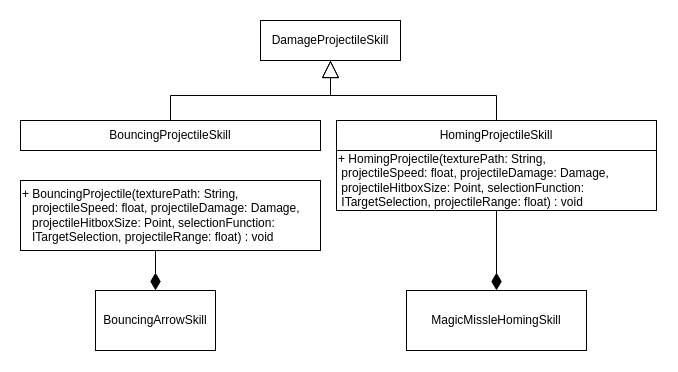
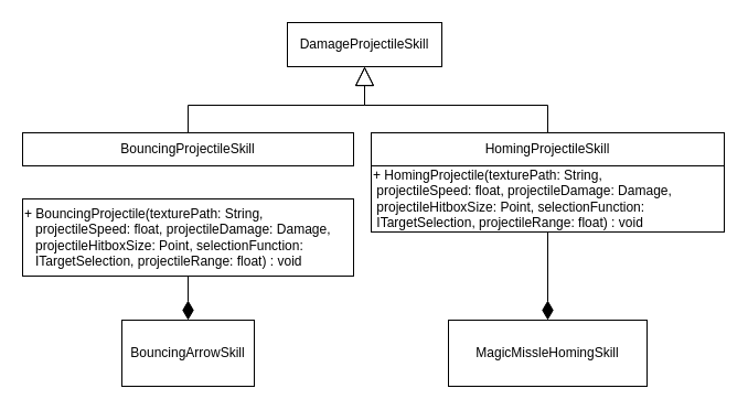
  <mxCell id="0" />
  <mxCell id="1" parent="0" />
  <mxCell id="2" value="DamageProjectileSkill" style="rounded=0;whiteSpace=wrap;html=1;" vertex="1" parent="1"><mxGeometry x="260" y="20" width="140" height="40" as="geometry" /></mxCell>
  <mxCell id="3" style="edgeStyle=orthogonalEdgeStyle;rounded=0;orthogonalLoop=1;jettySize=auto;html=1;exitX=0.5;exitY=0;exitDx=0;exitDy=0;entryX=0.5;entryY=1;entryDx=0;entryDy=0;endArrow=block;endFill=0;startSize=7;endSize=15;" edge="1" parent="1" source="12" target="2"><mxGeometry relative="1" as="geometry" /></mxCell>
  <mxCell id="4" style="edgeStyle=orthogonalEdgeStyle;rounded=0;orthogonalLoop=1;jettySize=auto;html=1;exitX=0.5;exitY=0;exitDx=0;exitDy=0;entryX=0.5;entryY=1;entryDx=0;entryDy=0;endArrow=block;endFill=0;endSize=15;" edge="1" parent="1" source="10" target="2"><mxGeometry relative="1" as="geometry" /></mxCell>
  <mxCell id="5" style="edgeStyle=orthogonalEdgeStyle;rounded=0;orthogonalLoop=1;jettySize=auto;html=1;exitX=0.5;exitY=1;exitDx=0;exitDy=0;entryX=0.5;entryY=0;entryDx=0;entryDy=0;endArrow=diamondThin;endFill=1;endSize=15;" edge="1" parent="1" source="13" target="7"><mxGeometry relative="1" as="geometry" /></mxCell>
  <mxCell id="6" style="edgeStyle=orthogonalEdgeStyle;rounded=0;orthogonalLoop=1;jettySize=auto;html=1;exitX=0.5;exitY=1;exitDx=0;exitDy=0;entryX=0.5;entryY=0;entryDx=0;entryDy=0;endArrow=diamondThin;endFill=1;endSize=15;" edge="1" parent="1" source="11" target="8"><mxGeometry relative="1" as="geometry" /></mxCell>
- <mxCell id="7" value="BouncingArrowSkill" style="rounded=0;whiteSpace=wrap;html=1;" vertex="1" parent="1"><mxGeometry x="95" y="290" width="120" height="60" as="geometry" /></mxCell>
+ <mxCell id="7" value="BouncingArrowSkill" style="rounded=0;whiteSpace=wrap;html=1;" vertex="1" parent="1"><mxGeometry x="110" y="290" width="120" height="60" as="geometry" /></mxCell>
  <mxCell id="8" value="MagicMissleHomingSkill" style="rounded=0;whiteSpace=wrap;html=1;" vertex="1" parent="1"><mxGeometry x="406" y="290" width="180" height="60" as="geometry" /></mxCell>
  <mxCell id="9" value="" style="group" vertex="1" connectable="0" parent="1"><mxGeometry x="336" y="120" width="320" height="120" as="geometry" /></mxCell>
  <mxCell id="10" value="HomingProjectileSkill" style="rounded=0;whiteSpace=wrap;html=1;" vertex="1" parent="9"><mxGeometry width="320" height="30" as="geometry" /></mxCell>
  <mxCell id="11" value="&lt;div style=&quot;&quot;&gt;&lt;span style=&quot;background-color: initial;&quot;&gt;+ HomingProjectile(texturePath: String,&amp;nbsp; &amp;nbsp; &amp;nbsp; &amp;nbsp; &amp;nbsp; &amp;nbsp; &amp;nbsp; &amp;nbsp; &amp;nbsp; &amp;nbsp; &amp;nbsp; &amp;nbsp; &amp;nbsp; &amp;nbsp; &amp;nbsp; &amp;nbsp; &amp;nbsp;projectileSpeed: float, projectileDamage: Damage,&amp;nbsp; &amp;nbsp; &amp;nbsp; &amp;nbsp; &amp;nbsp; &amp;nbsp; &amp;nbsp; &amp;nbsp;projectileHitboxSize: Point, selectionFunction:&amp;nbsp; &amp;nbsp; &amp;nbsp; &amp;nbsp; &amp;nbsp; &amp;nbsp; &amp;nbsp; &amp;nbsp; &amp;nbsp; &amp;nbsp; &amp;nbsp; &amp;nbsp;ITargetSelection, projectileRange: float) : void&lt;/span&gt;&lt;/div&gt;" style="rounded=0;whiteSpace=wrap;html=1;align=left;" vertex="1" parent="9"><mxGeometry y="30" width="320" height="60" as="geometry" /></mxCell>
  <mxCell id="12" value="BouncingProjectileSkill" style="rounded=0;whiteSpace=wrap;html=1;" vertex="1" parent="1"><mxGeometry x="20" y="120" width="300" height="30" as="geometry" /></mxCell>
  <mxCell id="13" value="+ BouncingProjectile(texturePath: String,&amp;nbsp; &amp;nbsp; &amp;nbsp; &amp;nbsp; &amp;nbsp; &amp;nbsp; &amp;nbsp; &amp;nbsp; &amp;nbsp; &amp;nbsp; &amp;nbsp; &amp;nbsp; &amp;nbsp; &amp;nbsp;projectileSpeed: float, projectileDamage: Damage,&amp;nbsp; &amp;nbsp; &amp;nbsp; &amp;nbsp; &amp;nbsp;projectileHitboxSize: Point, selectionFunction:&amp;nbsp; &amp;nbsp; &amp;nbsp; &amp;nbsp; &amp;nbsp; &amp;nbsp; &amp;nbsp; &amp;nbsp; &amp;nbsp;ITargetSelection, projectileRange: float) : void" style="rounded=0;whiteSpace=wrap;html=1;align=left;" vertex="1" parent="1"><mxGeometry x="20" y="180" width="300" height="70" as="geometry" /></mxCell>
